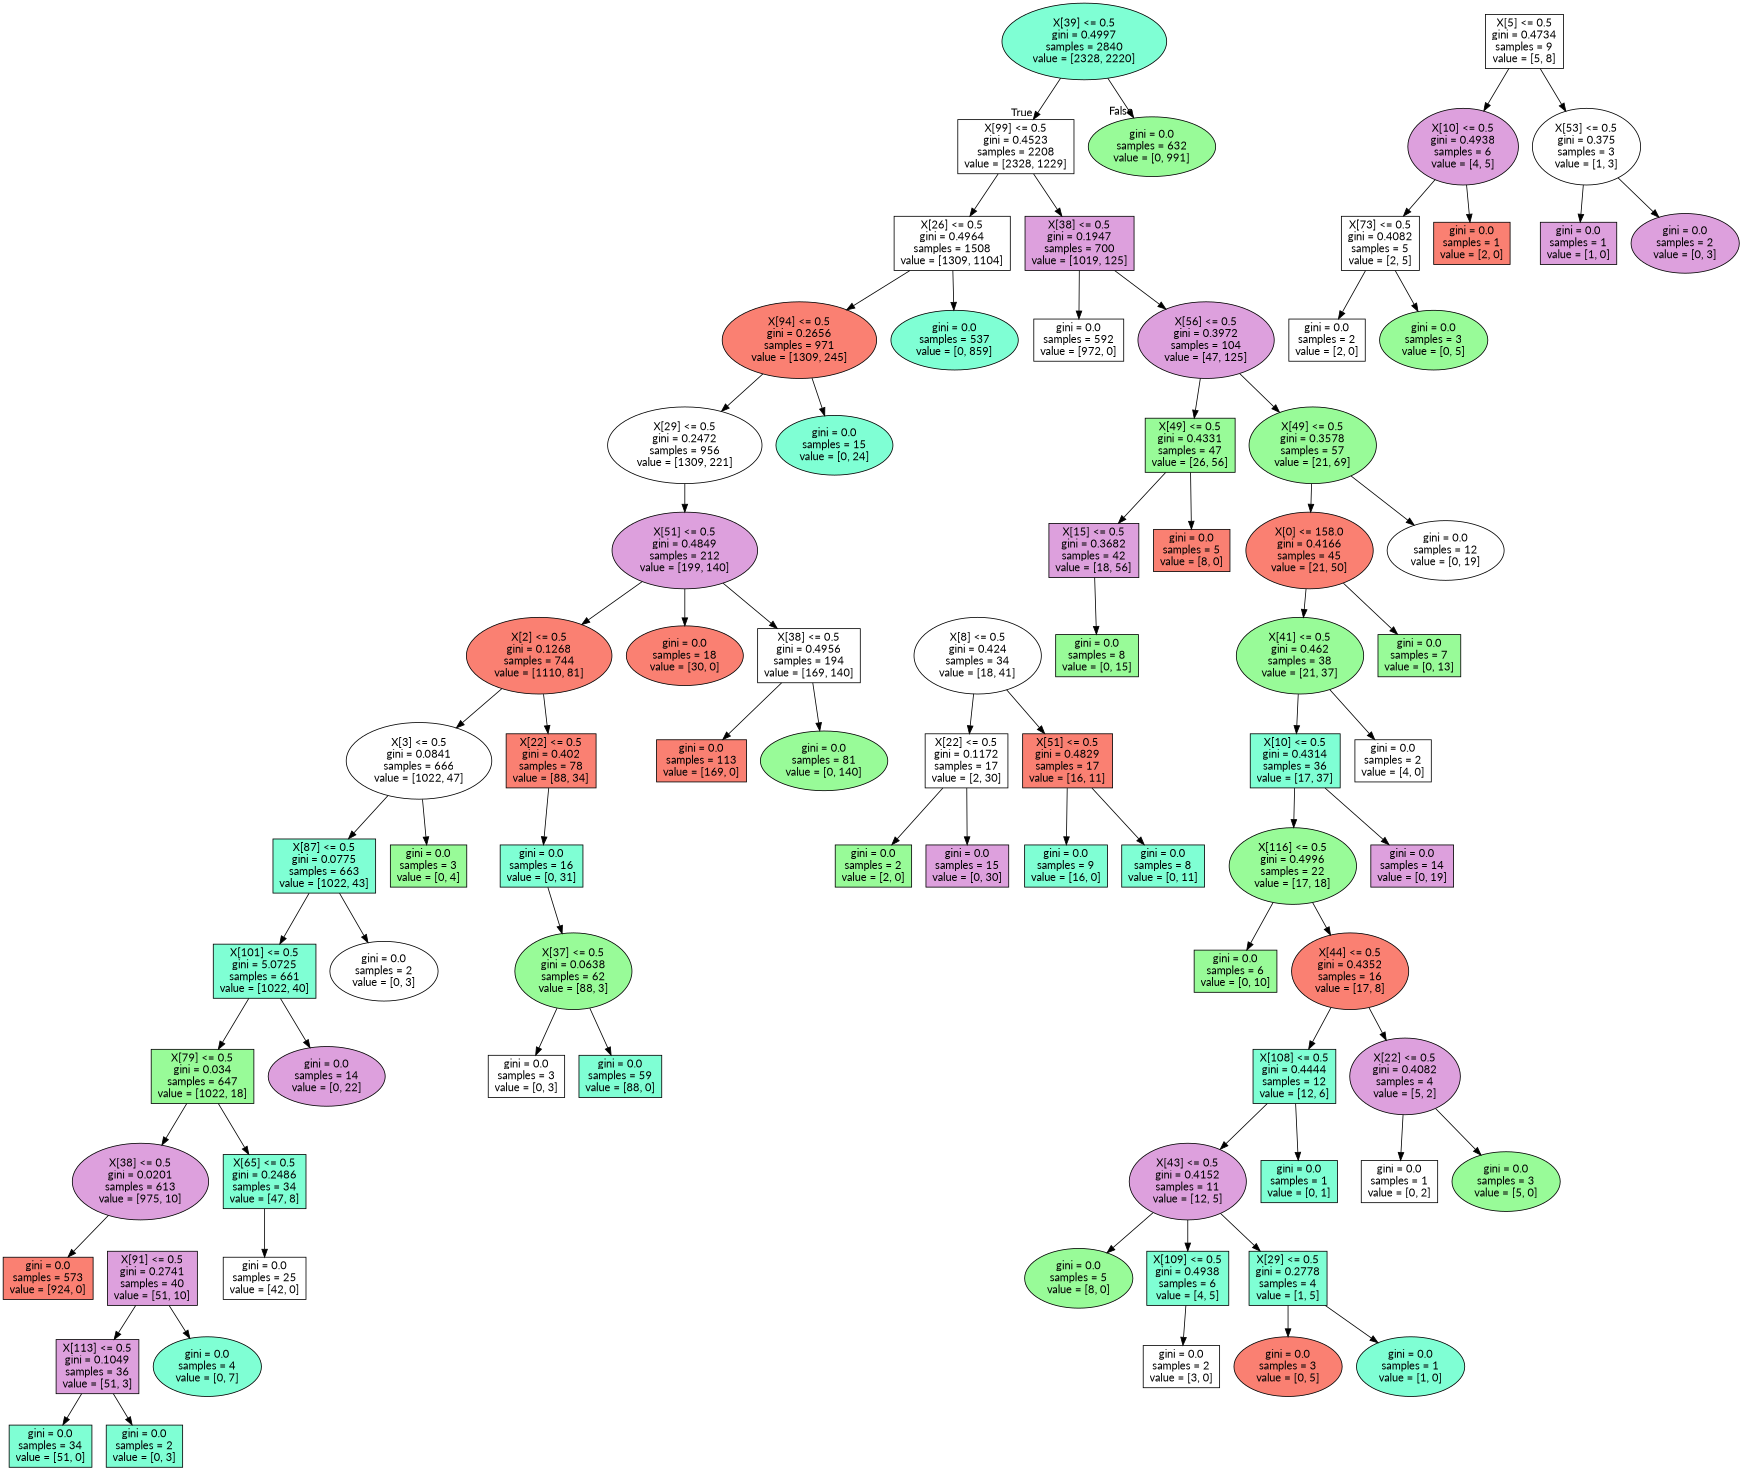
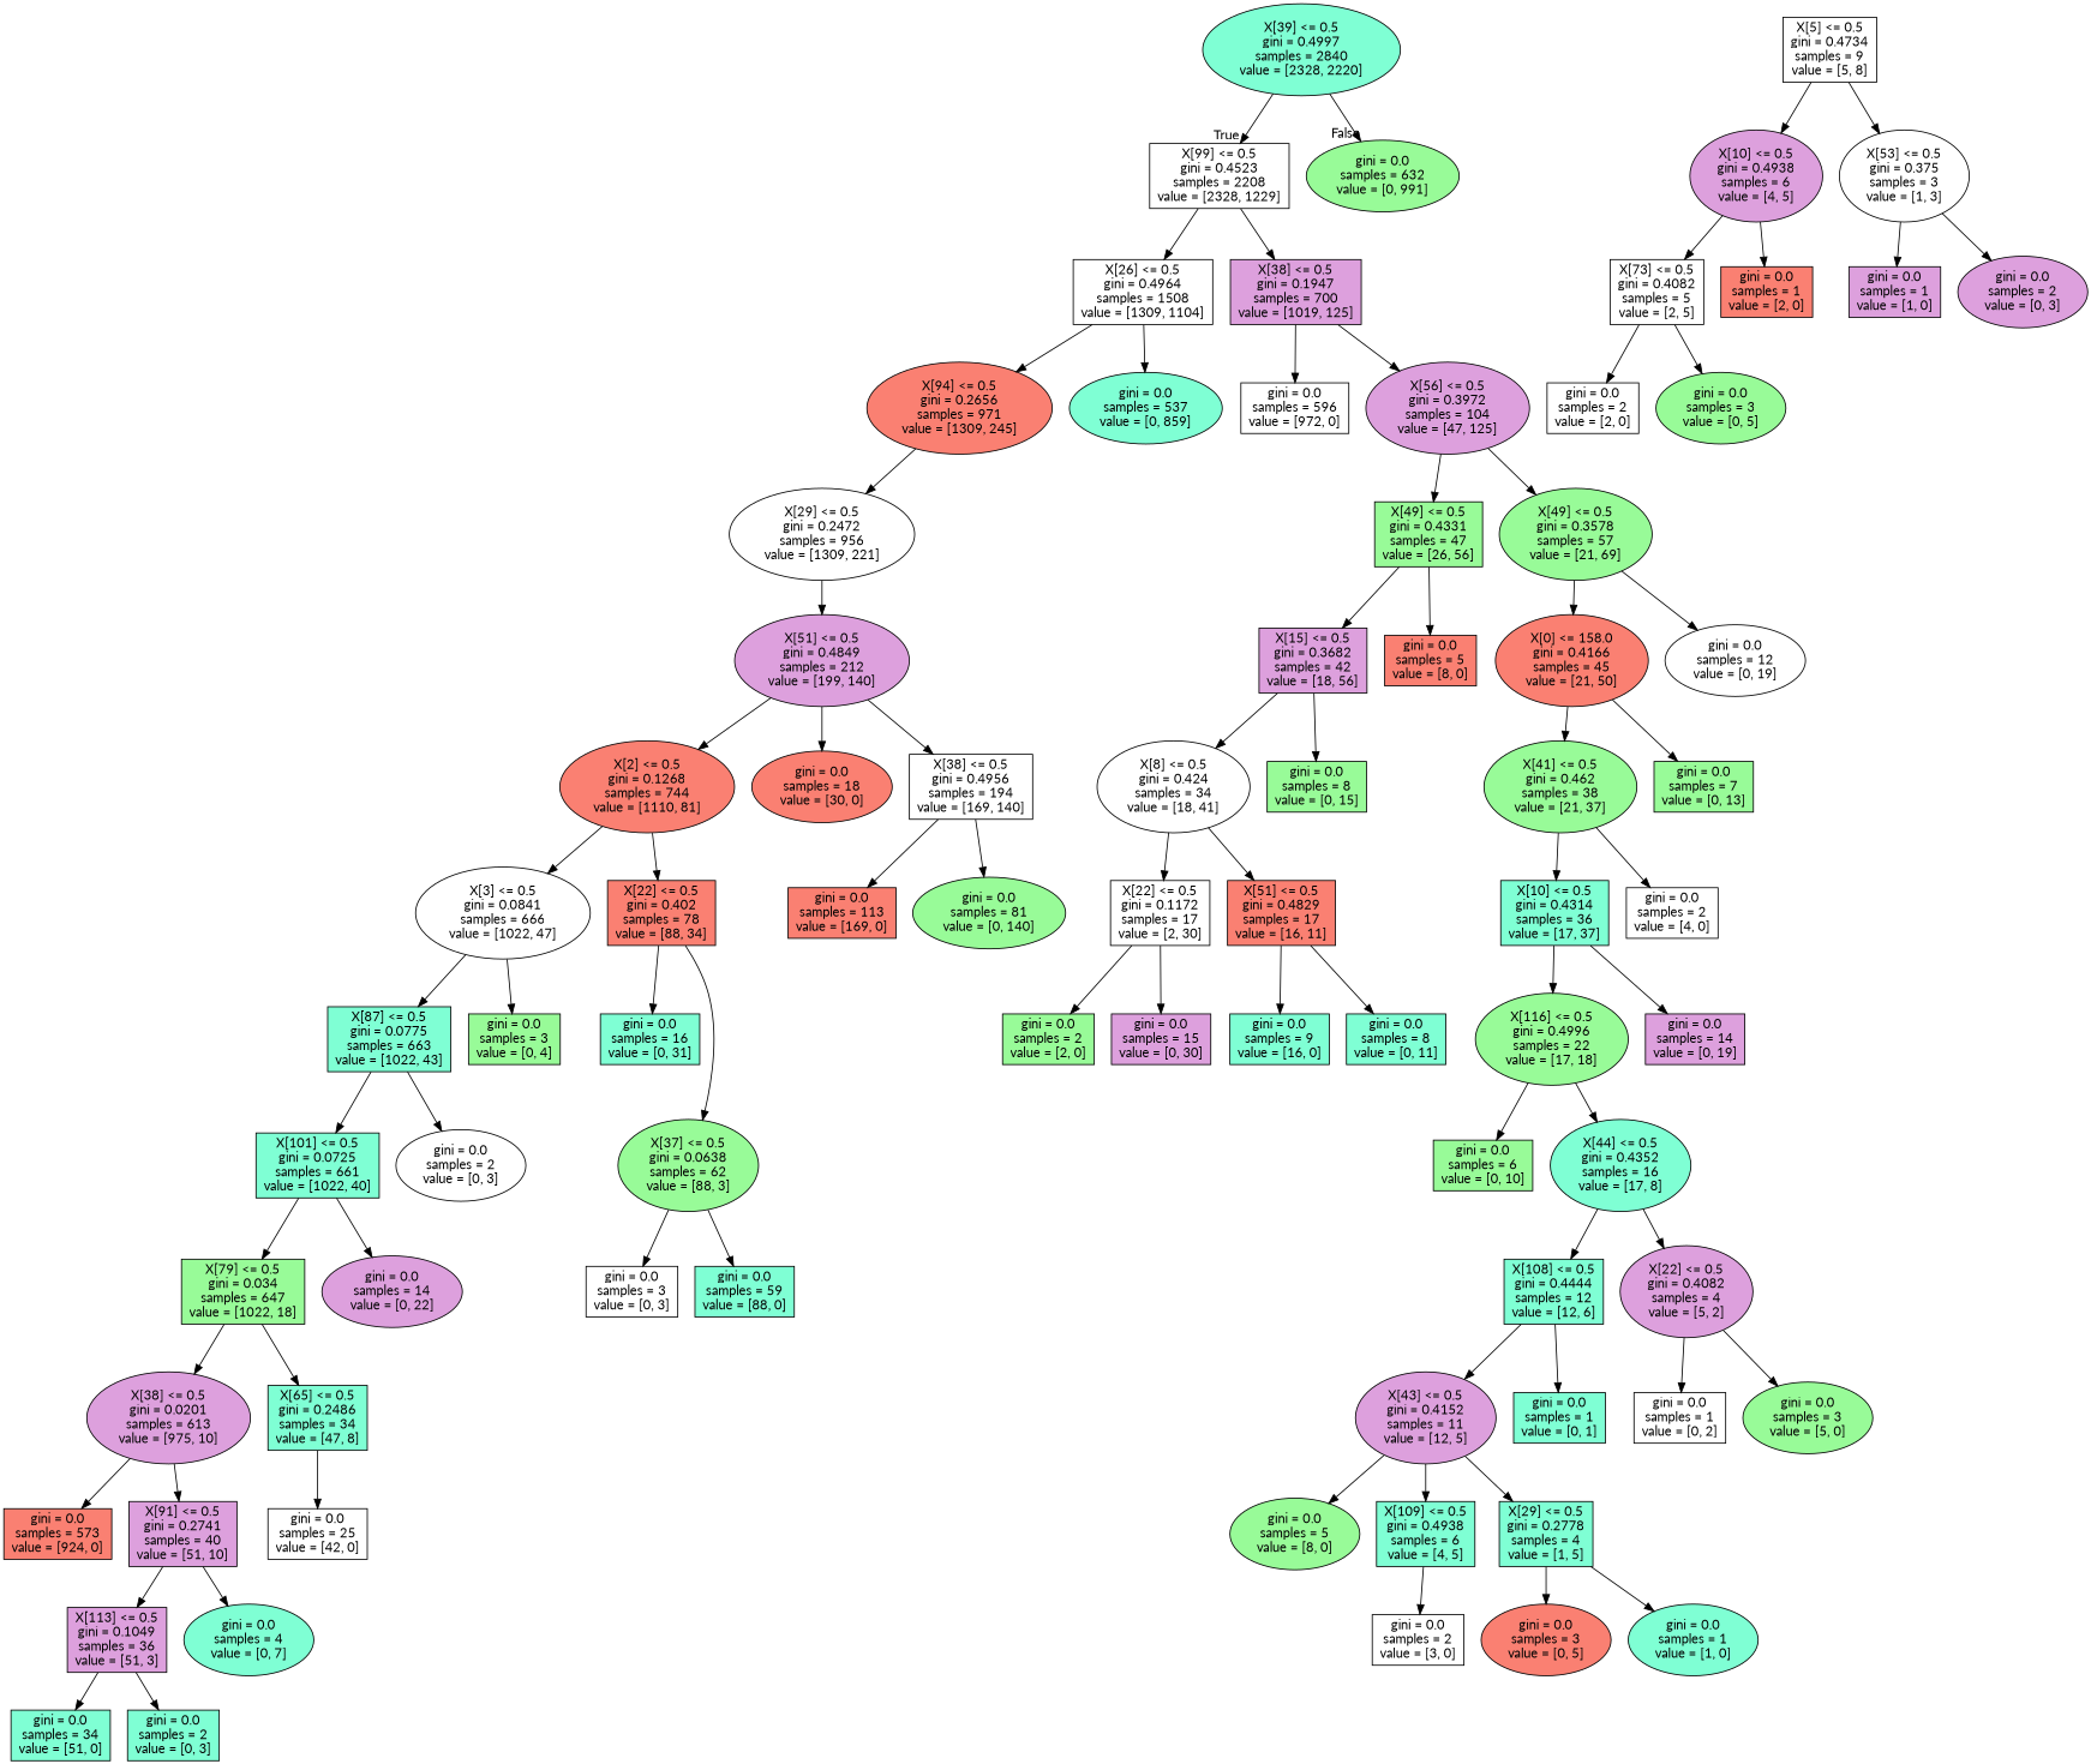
  digraph {
    fontname=Lato
    node [fillcolor=aquamarine fontname=Lato shape=box style=filled]
    edge [fontname=Lato]
    n1 [label="X[39] <= 0.5\ngini = 0.4997\nsamples = 2840\nvalue = [2328, 2220]" shape=ellipse]
    n2 [fillcolor=white label="X[99] <= 0.5\ngini = 0.4523\nsamples = 2208\nvalue = [2328, 1229]"]
    n3 [fillcolor=palegreen label="gini = 0.0\nsamples = 632\nvalue = [0, 991]" shape=ellipse]
    n4 [fillcolor=white label="X[26] <= 0.5\ngini = 0.4964\nsamples = 1508\nvalue = [1309, 1104]"]
    n5 [fillcolor=plum label="X[38] <= 0.5\ngini = 0.1947\nsamples = 700\nvalue = [1019, 125]"]
    n6 [fillcolor=salmon label="X[94] <= 0.5\ngini = 0.2656\nsamples = 971\nvalue = [1309, 245]" shape=ellipse]
    n7 [label="gini = 0.0\nsamples = 537\nvalue = [0, 859]" shape=ellipse]
-   n8 [fillcolor=white label="gini = 0.0\nsamples = 592\nvalue = [972, 0]"]
+   n8 [fillcolor=white label="gini = 0.0\nsamples = 596\nvalue = [972, 0]"]
    n9 [fillcolor=plum label="X[56] <= 0.5\ngini = 0.3972\nsamples = 104\nvalue = [47, 125]" shape=ellipse]
    n10 [fillcolor=white label="X[29] <= 0.5\ngini = 0.2472\nsamples = 956\nvalue = [1309, 221]" shape=ellipse]
-   n11 [label="gini = 0.0\nsamples = 15\nvalue = [0, 24]" shape=ellipse]
    n12 [fillcolor=plum label="X[51] <= 0.5\ngini = 0.4849\nsamples = 212\nvalue = [199, 140]" shape=ellipse]
    n13 [fillcolor=salmon label="X[2] <= 0.5\ngini = 0.1268\nsamples = 744\nvalue = [1110, 81]" shape=ellipse]
    n14 [fillcolor=salmon label="gini = 0.0\nsamples = 18\nvalue = [30, 0]" shape=ellipse]
    n15 [fillcolor=white label="X[38] <= 0.5\ngini = 0.4956\nsamples = 194\nvalue = [169, 140]"]
    n16 [fillcolor=white label="X[3] <= 0.5\ngini = 0.0841\nsamples = 666\nvalue = [1022, 47]" shape=ellipse]
    n17 [fillcolor=salmon label="X[22] <= 0.5\ngini = 0.402\nsamples = 78\nvalue = [88, 34]"]
    n18 [fillcolor=salmon label="gini = 0.0\nsamples = 113\nvalue = [169, 0]"]
    n19 [fillcolor=palegreen label="gini = 0.0\nsamples = 81\nvalue = [0, 140]" shape=ellipse]
    n20 [label="X[87] <= 0.5\ngini = 0.0775\nsamples = 663\nvalue = [1022, 43]"]
    n21 [fillcolor=palegreen label="gini = 0.0\nsamples = 3\nvalue = [0, 4]"]
    n22 [label="gini = 0.0\nsamples = 16\nvalue = [0, 31]"]
    n23 [fillcolor=palegreen label="X[37] <= 0.5\ngini = 0.0638\nsamples = 62\nvalue = [88, 3]" shape=ellipse]
-   n24 [label="X[101] <= 0.5\ngini = 5.0725\nsamples = 661\nvalue = [1022, 40]"]
+   n24 [label="X[101] <= 0.5\ngini = 0.0725\nsamples = 661\nvalue = [1022, 40]"]
    n25 [fillcolor=white label="gini = 0.0\nsamples = 2\nvalue = [0, 3]" shape=ellipse]
    n26 [fillcolor=palegreen label="X[79] <= 0.5\ngini = 0.034\nsamples = 647\nvalue = [1022, 18]"]
    n27 [fillcolor=plum label="gini = 0.0\nsamples = 14\nvalue = [0, 22]" shape=ellipse]
    n28 [fillcolor=plum label="X[38] <= 0.5\ngini = 0.0201\nsamples = 613\nvalue = [975, 10]" shape=ellipse]
    n29 [label="X[65] <= 0.5\ngini = 0.2486\nsamples = 34\nvalue = [47, 8]"]
    n30 [fillcolor=salmon label="gini = 0.0\nsamples = 573\nvalue = [924, 0]"]
    n31 [fillcolor=plum label="X[91] <= 0.5\ngini = 0.2741\nsamples = 40\nvalue = [51, 10]"]
    n32 [fillcolor=white label="gini = 0.0\nsamples = 25\nvalue = [42, 0]"]
    n33 [fillcolor=plum label="X[113] <= 0.5\ngini = 0.1049\nsamples = 36\nvalue = [51, 3]"]
    n34 [label="gini = 0.0\nsamples = 4\nvalue = [0, 7]" shape=ellipse]
    n35 [label="gini = 0.0\nsamples = 34\nvalue = [51, 0]"]
    n36 [label="gini = 0.0\nsamples = 2\nvalue = [0, 3]"]
    n37 [fillcolor=white label="X[5] <= 0.5\ngini = 0.4734\nsamples = 9\nvalue = [5, 8]"]
    n38 [fillcolor=plum label="X[10] <= 0.5\ngini = 0.4938\nsamples = 6\nvalue = [4, 5]" shape=ellipse]
    n39 [fillcolor=white label="X[53] <= 0.5\ngini = 0.375\nsamples = 3\nvalue = [1, 3]" shape=ellipse]
    n40 [fillcolor=white label="X[73] <= 0.5\ngini = 0.4082\nsamples = 5\nvalue = [2, 5]"]
    n41 [fillcolor=salmon label="gini = 0.0\nsamples = 1\nvalue = [2, 0]"]
    n42 [fillcolor=plum label="gini = 0.0\nsamples = 1\nvalue = [1, 0]"]
    n43 [fillcolor=plum label="gini = 0.0\nsamples = 2\nvalue = [0, 3]" shape=ellipse]
    n44 [fillcolor=white label="gini = 0.0\nsamples = 2\nvalue = [2, 0]"]
    n45 [fillcolor=palegreen label="gini = 0.0\nsamples = 3\nvalue = [0, 5]" shape=ellipse]
    n46 [fillcolor=white label="gini = 0.0\nsamples = 3\nvalue = [0, 3]"]
    n47 [label="gini = 0.0\nsamples = 59\nvalue = [88, 0]"]
    n48 [fillcolor=palegreen label="X[49] <= 0.5\ngini = 0.4331\nsamples = 47\nvalue = [26, 56]"]
    n49 [fillcolor=palegreen label="X[49] <= 0.5\ngini = 0.3578\nsamples = 57\nvalue = [21, 69]" shape=ellipse]
    n50 [fillcolor=plum label="X[15] <= 0.5\ngini = 0.3682\nsamples = 42\nvalue = [18, 56]"]
    n51 [fillcolor=salmon label="gini = 0.0\nsamples = 5\nvalue = [8, 0]"]
    n52 [fillcolor=salmon label="X[0] <= 158.0\ngini = 0.4166\nsamples = 45\nvalue = [21, 50]" shape=ellipse]
    n53 [fillcolor=white label="gini = 0.0\nsamples = 12\nvalue = [0, 19]" shape=ellipse]
    n54 [fillcolor=white label="X[8] <= 0.5\ngini = 0.424\nsamples = 34\nvalue = [18, 41]" shape=ellipse]
    n55 [fillcolor=palegreen label="gini = 0.0\nsamples = 8\nvalue = [0, 15]"]
    n56 [fillcolor=white label="X[22] <= 0.5\ngini = 0.1172\nsamples = 17\nvalue = [2, 30]"]
    n57 [fillcolor=salmon label="X[51] <= 0.5\ngini = 0.4829\nsamples = 17\nvalue = [16, 11]"]
    n58 [fillcolor=palegreen label="gini = 0.0\nsamples = 2\nvalue = [2, 0]"]
    n59 [fillcolor=plum label="gini = 0.0\nsamples = 15\nvalue = [0, 30]"]
    n60 [label="gini = 0.0\nsamples = 9\nvalue = [16, 0]"]
    n61 [label="gini = 0.0\nsamples = 8\nvalue = [0, 11]"]
    n62 [fillcolor=palegreen label="X[41] <= 0.5\ngini = 0.462\nsamples = 38\nvalue = [21, 37]" shape=ellipse]
    n63 [fillcolor=palegreen label="gini = 0.0\nsamples = 7\nvalue = [0, 13]"]
    n64 [label="X[10] <= 0.5\ngini = 0.4314\nsamples = 36\nvalue = [17, 37]"]
    n65 [fillcolor=white label="gini = 0.0\nsamples = 2\nvalue = [4, 0]"]
    n66 [fillcolor=palegreen label="X[116] <= 0.5\ngini = 0.4996\nsamples = 22\nvalue = [17, 18]" shape=ellipse]
    n67 [fillcolor=plum label="gini = 0.0\nsamples = 14\nvalue = [0, 19]"]
    n68 [fillcolor=palegreen label="gini = 0.0\nsamples = 6\nvalue = [0, 10]"]
-   n69 [fillcolor=salmon label="X[44] <= 0.5\ngini = 0.4352\nsamples = 16\nvalue = [17, 8]" shape=ellipse]
+   n69 [label="X[44] <= 0.5\ngini = 0.4352\nsamples = 16\nvalue = [17, 8]" shape=ellipse]
    n70 [label="X[108] <= 0.5\ngini = 0.4444\nsamples = 12\nvalue = [12, 6]"]
    n71 [fillcolor=plum label="X[22] <= 0.5\ngini = 0.4082\nsamples = 4\nvalue = [5, 2]" shape=ellipse]
    n72 [fillcolor=plum label="X[43] <= 0.5\ngini = 0.4152\nsamples = 11\nvalue = [12, 5]" shape=ellipse]
    n73 [label="gini = 0.0\nsamples = 1\nvalue = [0, 1]"]
    n74 [fillcolor=white label="gini = 0.0\nsamples = 1\nvalue = [0, 2]"]
    n75 [fillcolor=palegreen label="gini = 0.0\nsamples = 3\nvalue = [5, 0]" shape=ellipse]
    n76 [fillcolor=palegreen label="gini = 0.0\nsamples = 5\nvalue = [8, 0]" shape=ellipse]
    n77 [label="X[109] <= 0.5\ngini = 0.4938\nsamples = 6\nvalue = [4, 5]"]
    n78 [label="X[29] <= 0.5\ngini = 0.2778\nsamples = 4\nvalue = [1, 5]"]
    n79 [fillcolor=white label="gini = 0.0\nsamples = 2\nvalue = [3, 0]"]
    n80 [fillcolor=salmon label="gini = 0.0\nsamples = 3\nvalue = [0, 5]" shape=ellipse]
    n81 [label="gini = 0.0\nsamples = 1\nvalue = [1, 0]" shape=ellipse]
    n1 -> n2 [headlabel=True labelangle=45 labeldistance=2.5]
    n1 -> n3 [headlabel=False labelangle=-45 labeldistance=2.5]
    n2 -> n4
    n2 -> n5
    n4 -> n6
    n4 -> n7
    n5 -> n8
    n5 -> n9
    n6 -> n10
-   n6 -> n11
    n9 -> n48
    n9 -> n49
    n10 -> n12
    n12 -> n13
    n12 -> n14
    n12 -> n15
    n13 -> n16
    n13 -> n17
    n15 -> n18
    n15 -> n19
    n16 -> n20
    n16 -> n21
    n17 -> n22
-   n22 -> n23
+   n17 -> n23
    n20 -> n24
    n20 -> n25
    n23 -> n46
    n23 -> n47
    n24 -> n26
    n24 -> n27
    n26 -> n28
    n26 -> n29
    n28 -> n30
+   n28 -> n31
    n29 -> n32
    n31 -> n33
    n31 -> n34
    n33 -> n35
    n33 -> n36
    n37 -> n38
    n37 -> n39
    n38 -> n40
    n38 -> n41
    n39 -> n42
    n39 -> n43
    n40 -> n44
    n40 -> n45
    n48 -> n50
    n48 -> n51
    n49 -> n52
    n49 -> n53
+   n50 -> n54
    n50 -> n55
    n52 -> n62
    n52 -> n63
    n54 -> n56
    n54 -> n57
    n56 -> n58
    n56 -> n59
    n57 -> n60
    n57 -> n61
    n62 -> n64
    n62 -> n65
    n64 -> n66
    n64 -> n67
    n66 -> n68
    n66 -> n69
    n69 -> n70
    n69 -> n71
    n70 -> n72
    n70 -> n73
    n71 -> n74
    n71 -> n75
    n72 -> n76
    n72 -> n77
    n72 -> n78
    n77 -> n79
    n78 -> n80
    n78 -> n81
  }
